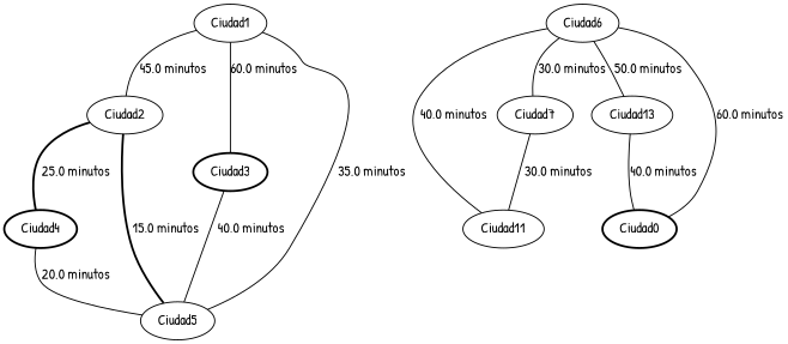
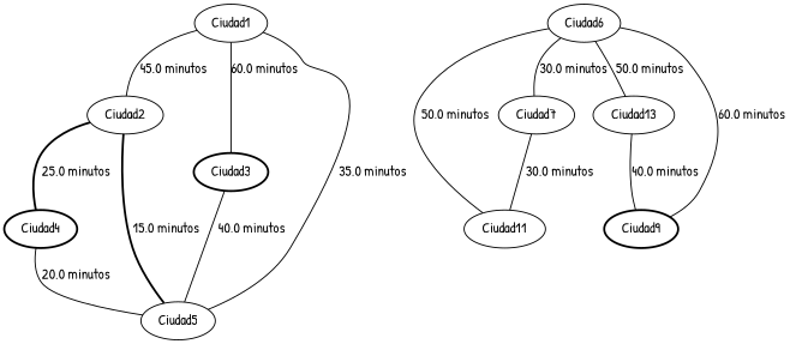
  strict graph {
    fontname="Patrick Hand"
    node [fontname="Patrick Hand" style=solid]
    edge [fontname="Patrick Hand" style=solid]
    n1 [label=Ciudad1]
    n2 [label=Ciudad2]
    n3 [label=Ciudad3 style=bold]
    n4 [label=Ciudad4 style=bold]
    n5 [label=Ciudad5]
    n6 [label=Ciudad6]
    n7 [label=Ciudad7]
    n8 [label=Ciudad13]
    n9 [label=Ciudad11]
-   n10 [label=Ciudad0 style=bold]
+   n10 [label=Ciudad9 style=bold]
    n1 -- n2 [label="45.0 minutos"]
    n1 -- n3 [label="60.0 minutos"]
    n2 -- n4 [label="25.0 minutos" style=bold]
    n2 -- n5 [label="15.0 minutos" style=bold]
    n3 -- n5 [label="40.0 minutos"]
    n4 -- n5 [label="20.0 minutos"]
    n5 -- n1 [label="35.0 minutos"]
    n6 -- n7 [label="30.0 minutos"]
    n6 -- n8 [label="50.0 minutos"]
    n7 -- n9 [label="30.0 minutos"]
    n8 -- n10 [label="40.0 minutos"]
-   n9 -- n6 [label="40.0 minutos"]
+   n9 -- n6 [label="50.0 minutos"]
    n10 -- n6 [label="60.0 minutos"]
  }
